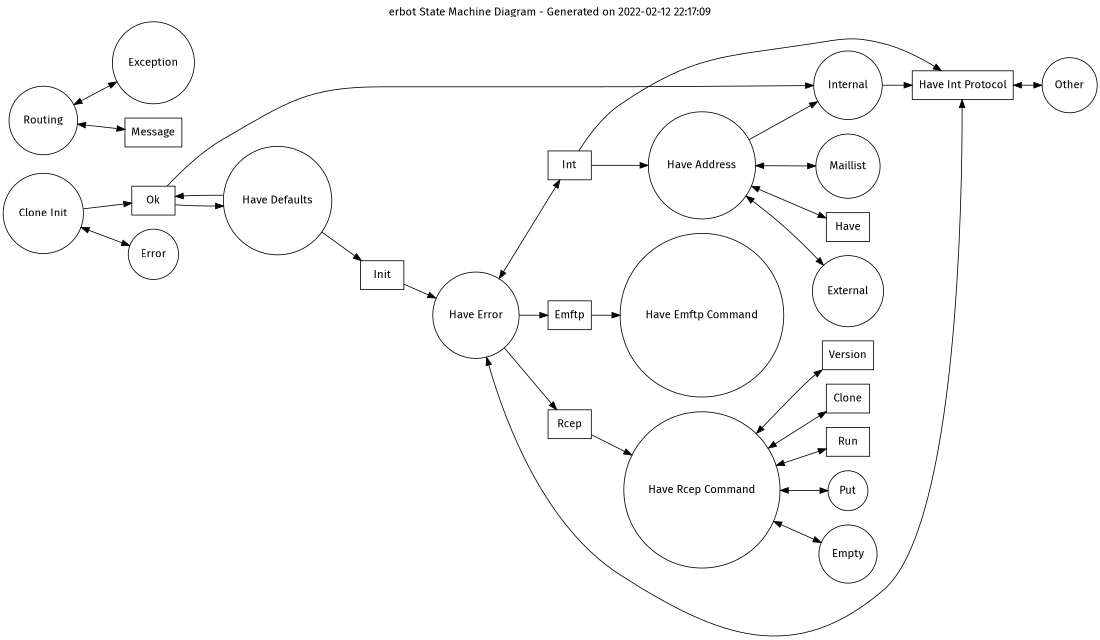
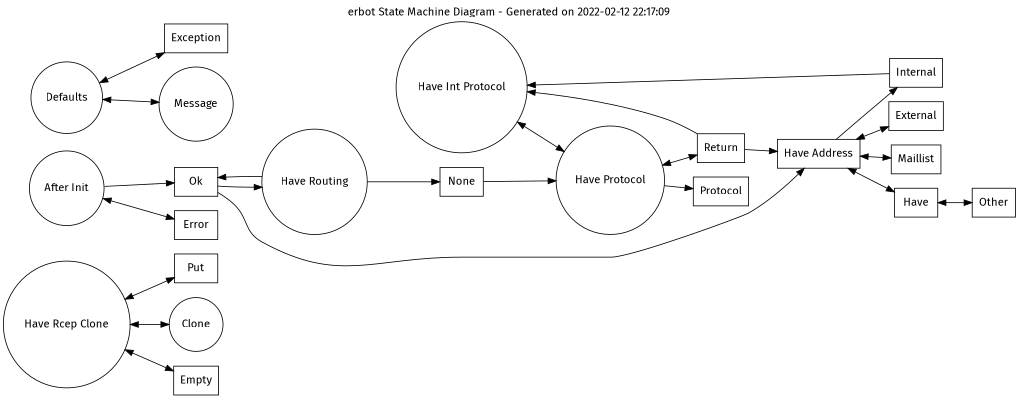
  digraph {
    fontname="Fira Sans"
    label="erbot State Machine Diagram - Generated on 2022-02-12 22:17:09"
    labelloc=t
    rankdir=LR
    node [fontname="Fira Sans" shape=box]
    edge [dir=both fontname="Fira Sans"]
-   n1 [label="Have Rcep Command" shape=circle]
-   n2 [label=Version]
-   n3 [label=Run]
-   n4 [label=Put shape=circle]
-   n5 [label=Clone]
-   n6 [label=Empty shape=circle]
-   n7 [label="Have Emftp Command" shape=circle]
-   n8 [label="Have Int Protocol"]
-   n9 [label="Have Error" shape=circle]
-   n10 [label=Other shape=circle]
-   n11 [label=Int]
-   n12 [label=Emftp]
-   n13 [label=Rcep]
-   n14 [label="Have Address" shape=circle]
-   n15 [label=Maillist shape=circle]
-   n16 [label=Internal shape=circle]
+   n1 [label="Have Rcep Clone" shape=circle]
+   n4 [label=Put]
+   n5 [label=Clone shape=circle]
+   n6 [label=Empty]
+   n8 [label="Have Int Protocol" shape=circle]
+   n9 [label="Have Protocol" shape=circle]
+   n10 [label=Other]
+   n11 [label=Return]
+   n12 [label=Protocol]
+   n14 [label="Have Address"]
+   n15 [label=Maillist]
+   n16 [label=Internal]
    n17 [label=Have]
-   n18 [label=External shape=circle]
-   n19 [label=Routing shape=circle]
-   n20 [label=Exception shape=circle]
-   n21 [label=Message]
-   n22 [label="Have Defaults" shape=circle]
+   n18 [label=External]
+   n19 [label=Defaults shape=circle]
+   n20 [label=Exception]
+   n21 [label=Message shape=circle]
+   n22 [label="Have Routing" shape=circle]
    n23 [label=Ok]
-   n24 [label=Init]
-   n25 [label="Clone Init" shape=circle]
-   n26 [label=Error shape=circle]
-   n1 -> n2
-   n1 -> n3
+   n24 [label=None]
+   n25 [label="After Init" shape=circle]
+   n26 [label=Error]
    n1 -> n4
    n1 -> n5
    n1 -> n6
    n8 -> n9
-   n8 -> n10
+   n17 -> n10
    n9 -> n11
    n9 -> n12 [dir=forward]
-   n9 -> n13 [dir=forward]
    n11 -> n8 [dir=forward]
    n11 -> n14 [dir=forward]
-   n12 -> n7 [dir=forward]
-   n13 -> n1 [dir=forward]
    n14 -> n15
    n14 -> n16 [dir=forward]
    n14 -> n17
    n14 -> n18
    n16 -> n8 [dir=forward]
    n19 -> n20
    n19 -> n21
    n22 -> n23 [dir=forward]
    n22 -> n24 [dir=forward]
-   n23 -> n16 [dir=forward]
+   n23 -> n14 [dir=forward]
    n23 -> n22 [dir=forward]
    n24 -> n9 [dir=forward]
    n25 -> n23 [dir=forward]
    n25 -> n26
  }
